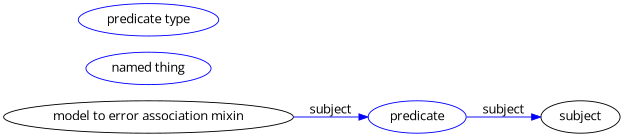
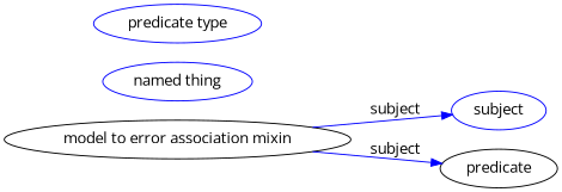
  digraph {
    fontname="Open Sans"
    rankdir=LR
    node [fontname="Open Sans"]
    edge [color=blue fontname="Open Sans" style=solid]
    n1 [height=0.5 label="model to error association mixin" width=4.4774]
-   subject [height=0.5 width=1.2277]
-   predicate [height=0.5 width=1.5165 color=blue]
+   subject [height=0.5 width=1.2277 color=blue]
+   predicate [height=0.5 width=1.5165]
    n4 [color=blue height=0.5 label="named thing" width=1.9318]
    n5 [color=blue height=0.5 label="predicate type" width=2.1665]
-   predicate -> subject [label=subject]
+   n1 -> subject [label=subject]
    n1 -> predicate [label=subject]
  }
